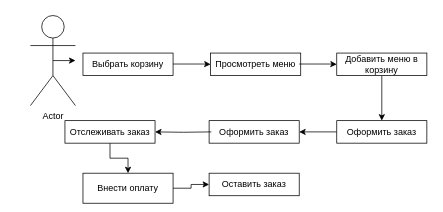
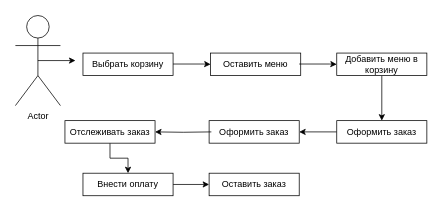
  <mxCell id="0" />
  <mxCell id="1" parent="0" />
  <mxCell id="2" style="edgeStyle=orthogonalEdgeStyle;rounded=0;orthogonalLoop=1;jettySize=auto;html=1;exitX=0.5;exitY=0.5;exitDx=0;exitDy=0;exitPerimeter=0;" edge="1" parent="1" source="3"><mxGeometry relative="1" as="geometry"><mxPoint x="100" y="80.4" as="targetPoint" /></mxGeometry></mxCell>
- <mxCell id="3" value="Actor" style="shape=umlActor;verticalLabelPosition=bottom;verticalAlign=top;html=1;outlineConnect=0;" vertex="1" parent="1"><mxGeometry x="40" y="20" width="60" height="120" as="geometry" /></mxCell>
+ <mxCell id="3" value="Actor" style="shape=umlActor;verticalLabelPosition=bottom;verticalAlign=top;html=1;outlineConnect=0;" vertex="1" parent="1"><mxGeometry x="20" y="20" width="60" height="120" as="geometry" /></mxCell>
  <mxCell id="4" value="Выбрать корзину" style="rounded=0;whiteSpace=wrap;html=1;" vertex="1" parent="1"><mxGeometry x="110" y="70" width="120" height="30" as="geometry" /></mxCell>
- <mxCell id="5" value="Просмотреть меню" style="rounded=0;whiteSpace=wrap;html=1;" vertex="1" parent="1"><mxGeometry x="280" y="70" width="120" height="30" as="geometry" /></mxCell>
+ <mxCell id="5" value="Оставить меню" style="rounded=0;whiteSpace=wrap;html=1;" vertex="1" parent="1"><mxGeometry x="280" y="70" width="120" height="30" as="geometry" /></mxCell>
  <mxCell id="6" style="edgeStyle=orthogonalEdgeStyle;rounded=0;orthogonalLoop=1;jettySize=auto;html=1;exitX=0.5;exitY=0.5;exitDx=0;exitDy=0;exitPerimeter=0;" edge="1" parent="1"><mxGeometry relative="1" as="geometry"><mxPoint x="280" y="85" as="targetPoint" /><mxPoint x="230" y="84.6" as="sourcePoint" /><Array as="points"><mxPoint x="270" y="84.6" /><mxPoint x="270" y="84.6" /></Array></mxGeometry></mxCell>
  <mxCell id="7" style="edgeStyle=orthogonalEdgeStyle;rounded=0;orthogonalLoop=1;jettySize=auto;html=1;exitX=0.5;exitY=1;exitDx=0;exitDy=0;entryX=0.5;entryY=0;entryDx=0;entryDy=0;" edge="1" parent="1" source="8" target="11"><mxGeometry relative="1" as="geometry" /></mxCell>
  <mxCell id="8" value="Добавить меню в корзину" style="rounded=0;whiteSpace=wrap;html=1;" vertex="1" parent="1"><mxGeometry x="448" y="70" width="120" height="30" as="geometry" /></mxCell>
  <mxCell id="9" style="edgeStyle=orthogonalEdgeStyle;rounded=0;orthogonalLoop=1;jettySize=auto;html=1;exitX=0.5;exitY=0.5;exitDx=0;exitDy=0;exitPerimeter=0;" edge="1" parent="1"><mxGeometry relative="1" as="geometry"><mxPoint x="448" y="85" as="targetPoint" /><mxPoint x="398" y="84.6" as="sourcePoint" /><Array as="points"><mxPoint x="438" y="84.6" /><mxPoint x="438" y="84.6" /></Array></mxGeometry></mxCell>
  <mxCell id="10" style="edgeStyle=orthogonalEdgeStyle;rounded=0;orthogonalLoop=1;jettySize=auto;html=1;entryX=1;entryY=0.5;entryDx=0;entryDy=0;" edge="1" parent="1" source="11" target="12"><mxGeometry relative="1" as="geometry" /></mxCell>
  <mxCell id="11" value="Оформить заказ" style="rounded=0;whiteSpace=wrap;html=1;" vertex="1" parent="1"><mxGeometry x="448" y="160" width="120" height="30" as="geometry" /></mxCell>
  <mxCell id="12" value="Оформить заказ" style="rounded=0;whiteSpace=wrap;html=1;" vertex="1" parent="1"><mxGeometry x="278" y="160" width="120" height="30" as="geometry" /></mxCell>
  <mxCell id="13" style="edgeStyle=orthogonalEdgeStyle;rounded=0;orthogonalLoop=1;jettySize=auto;html=1;entryX=1;entryY=0.5;entryDx=0;entryDy=0;" edge="1" parent="1" target="15"><mxGeometry relative="1" as="geometry"><mxPoint x="281" y="175" as="sourcePoint" /></mxGeometry></mxCell>
  <mxCell id="14" style="edgeStyle=orthogonalEdgeStyle;rounded=0;orthogonalLoop=1;jettySize=auto;html=1;entryX=0.5;entryY=0;entryDx=0;entryDy=0;" edge="1" parent="1" source="15" target="17"><mxGeometry relative="1" as="geometry" /></mxCell>
  <mxCell id="15" value="Отслеживать заказ" style="rounded=0;whiteSpace=wrap;html=1;" vertex="1" parent="1"><mxGeometry x="86" y="160" width="120" height="30" as="geometry" /></mxCell>
  <mxCell id="16" style="edgeStyle=orthogonalEdgeStyle;rounded=0;orthogonalLoop=1;jettySize=auto;html=1;exitX=1;exitY=0.5;exitDx=0;exitDy=0;entryX=0;entryY=0.5;entryDx=0;entryDy=0;" edge="1" parent="1" source="17" target="18"><mxGeometry relative="1" as="geometry" /></mxCell>
- <mxCell id="17" value="Внести оплату" style="rounded=0;whiteSpace=wrap;html=1;" vertex="1" parent="1"><mxGeometry x="110" y="230" width="120" height="40" as="geometry" /></mxCell>
+ <mxCell id="17" value="Внести оплату" style="rounded=0;whiteSpace=wrap;html=1;" vertex="1" parent="1"><mxGeometry x="110" y="230" width="120" height="30" as="geometry" /></mxCell>
  <mxCell id="18" value="Оставить заказ" style="rounded=0;whiteSpace=wrap;html=1;" vertex="1" parent="1"><mxGeometry x="278" y="230" width="120" height="30" as="geometry" /></mxCell>
